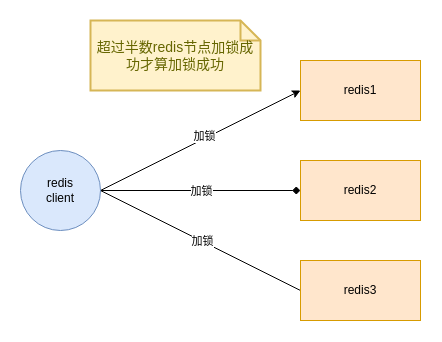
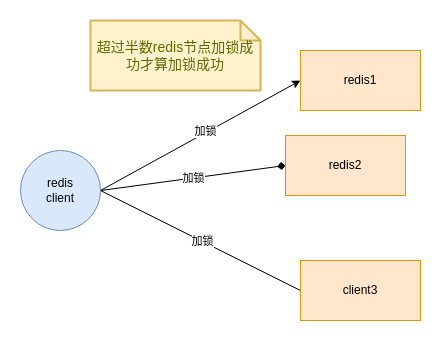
  <mxCell id="0" />
  <mxCell id="1" parent="0" />
  <mxCell id="2" style="rounded=0;orthogonalLoop=1;jettySize=auto;html=1;exitX=1;exitY=0.5;exitDx=0;exitDy=0;entryX=0;entryY=0.5;entryDx=0;entryDy=0;" edge="1" parent="1" source="8" target="9"><mxGeometry relative="1" as="geometry" /></mxCell>
  <mxCell id="3" value="加锁" style="edgeLabel;html=1;align=center;verticalAlign=middle;resizable=0;points=[];" vertex="1" connectable="0" parent="2"><mxGeometry x="0.048" y="2" relative="1" as="geometry"><mxPoint as="offset" /></mxGeometry></mxCell>
  <mxCell id="4" style="edgeStyle=none;rounded=0;orthogonalLoop=1;jettySize=auto;html=1;exitX=1;exitY=0.5;exitDx=0;exitDy=0;entryX=0;entryY=0.5;entryDx=0;entryDy=0;endArrow=diamond;" edge="1" parent="1" source="8" target="10"><mxGeometry relative="1" as="geometry" /></mxCell>
  <mxCell id="5" value="加锁" style="edgeLabel;html=1;align=center;verticalAlign=middle;resizable=0;points=[];" vertex="1" connectable="0" parent="4"><mxGeometry x="0.03" relative="1" as="geometry"><mxPoint x="-3" as="offset" /></mxGeometry></mxCell>
  <mxCell id="6" style="edgeStyle=none;rounded=0;orthogonalLoop=1;jettySize=auto;html=1;exitX=1;exitY=0.5;exitDx=0;exitDy=0;entryX=0;entryY=0.5;entryDx=0;entryDy=0;endArrow=none;" edge="1" parent="1" source="8" target="11"><mxGeometry relative="1" as="geometry" /></mxCell>
  <mxCell id="7" value="加锁" style="edgeLabel;html=1;align=center;verticalAlign=middle;resizable=0;points=[];" vertex="1" connectable="0" parent="6"><mxGeometry x="0.012" relative="1" as="geometry"><mxPoint as="offset" /></mxGeometry></mxCell>
  <mxCell id="8" value="redis&lt;br&gt;client" style="ellipse;whiteSpace=wrap;html=1;aspect=fixed;fillColor=#dae8fc;strokeColor=#6c8ebf;" vertex="1" parent="1"><mxGeometry x="20" y="150" width="80" height="80" as="geometry" /></mxCell>
- <mxCell id="9" value="redis1" style="rounded=0;whiteSpace=wrap;html=1;fillColor=#ffe6cc;strokeColor=#d79b00;" vertex="1" parent="1"><mxGeometry x="300" y="60" width="120" height="60" as="geometry" /></mxCell>
- <mxCell id="10" value="redis2" style="rounded=0;whiteSpace=wrap;html=1;fillColor=#ffe6cc;strokeColor=#d79b00;" vertex="1" parent="1"><mxGeometry x="300" y="160" width="120" height="60" as="geometry" /></mxCell>
- <mxCell id="11" value="redis3" style="rounded=0;whiteSpace=wrap;html=1;fillColor=#ffe6cc;strokeColor=#d79b00;" vertex="1" parent="1"><mxGeometry x="300" y="260" width="120" height="60" as="geometry" /></mxCell>
+ <mxCell id="9" value="redis1" style="rounded=0;whiteSpace=wrap;html=1;fillColor=#ffe6cc;strokeColor=#d79b00;" vertex="1" parent="1"><mxGeometry x="300" y="50" width="120" height="60" as="geometry" /></mxCell>
+ <mxCell id="10" value="redis2" style="rounded=0;whiteSpace=wrap;html=1;fillColor=#ffe6cc;strokeColor=#d79b00;" vertex="1" parent="1"><mxGeometry x="285" y="135" width="120" height="60" as="geometry" /></mxCell>
+ <mxCell id="11" value="client3" style="rounded=0;whiteSpace=wrap;html=1;fillColor=#ffe6cc;strokeColor=#d79b00;" vertex="1" parent="1"><mxGeometry x="300" y="260" width="120" height="60" as="geometry" /></mxCell>
  <mxCell id="12" value="超过半数redis节点加锁成功才算加锁成功" style="shape=note;strokeWidth=2;fontSize=14;size=20;whiteSpace=wrap;html=1;fillColor=#fff2cc;strokeColor=#d6b656;fontColor=#666600;" vertex="1" parent="1"><mxGeometry x="90" y="20" width="170" height="70" as="geometry" /></mxCell>
